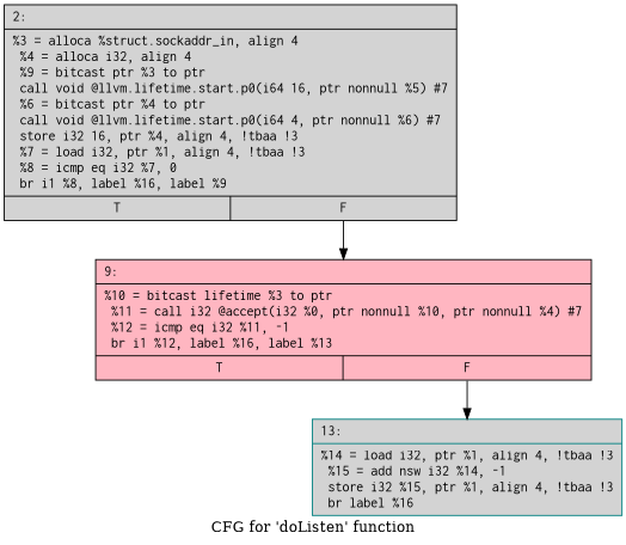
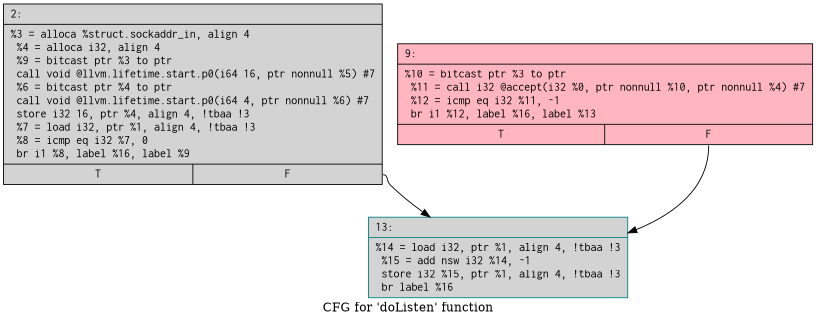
  digraph {
    label="CFG for 'doListen' function"
    node [color=black fillcolor=lightgrey fontname=Courier shape=record style=filled]
    edge [tailport=s1]
    n1 [label="{2:\l|  %3 = alloca %struct.sockaddr_in, align 4\l  %4 = alloca i32, align 4\l  %9 = bitcast ptr %3 to ptr\l  call void @llvm.lifetime.start.p0(i64 16, ptr nonnull %5) #7\l  %6 = bitcast ptr %4 to ptr\l  call void @llvm.lifetime.start.p0(i64 4, ptr nonnull %6) #7\l  store i32 16, ptr %4, align 4, !tbaa !3\l  %7 = load i32, ptr %1, align 4, !tbaa !3\l  %8 = icmp eq i32 %7, 0\l  br i1 %8, label %16, label %9\l|{<s0>T|<s1>F}}"]
-   n2 [fillcolor=lightpink label="{9:\l|  %10 = bitcast lifetime %3 to ptr\l  %11 = call i32 @accept(i32 %0, ptr nonnull %10, ptr nonnull %4) #7\l  %12 = icmp eq i32 %11, -1\l  br i1 %12, label %16, label %13\l|{<s0>T|<s1>F}}"]
+   n2 [fillcolor=lightpink label="{9:\l|  %10 = bitcast ptr %3 to ptr\l  %11 = call i32 @accept(i32 %0, ptr nonnull %10, ptr nonnull %4) #7\l  %12 = icmp eq i32 %11, -1\l  br i1 %12, label %16, label %13\l|{<s0>T|<s1>F}}"]
    n3 [color=teal label="{13:\l|  %14 = load i32, ptr %1, align 4, !tbaa !3\l  %15 = add nsw i32 %14, -1\l  store i32 %15, ptr %1, align 4, !tbaa !3\l  br label %16\l}"]
-   n1 -> n2
+   n1 -> n3
    n2 -> n3
  }
